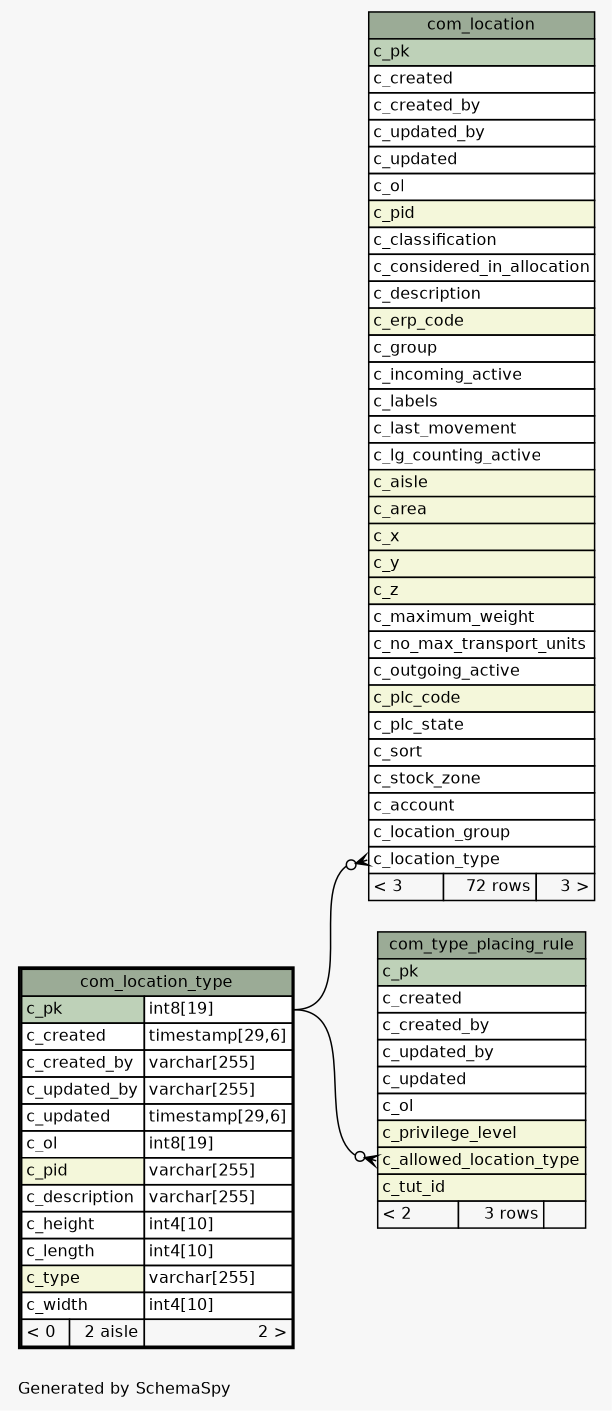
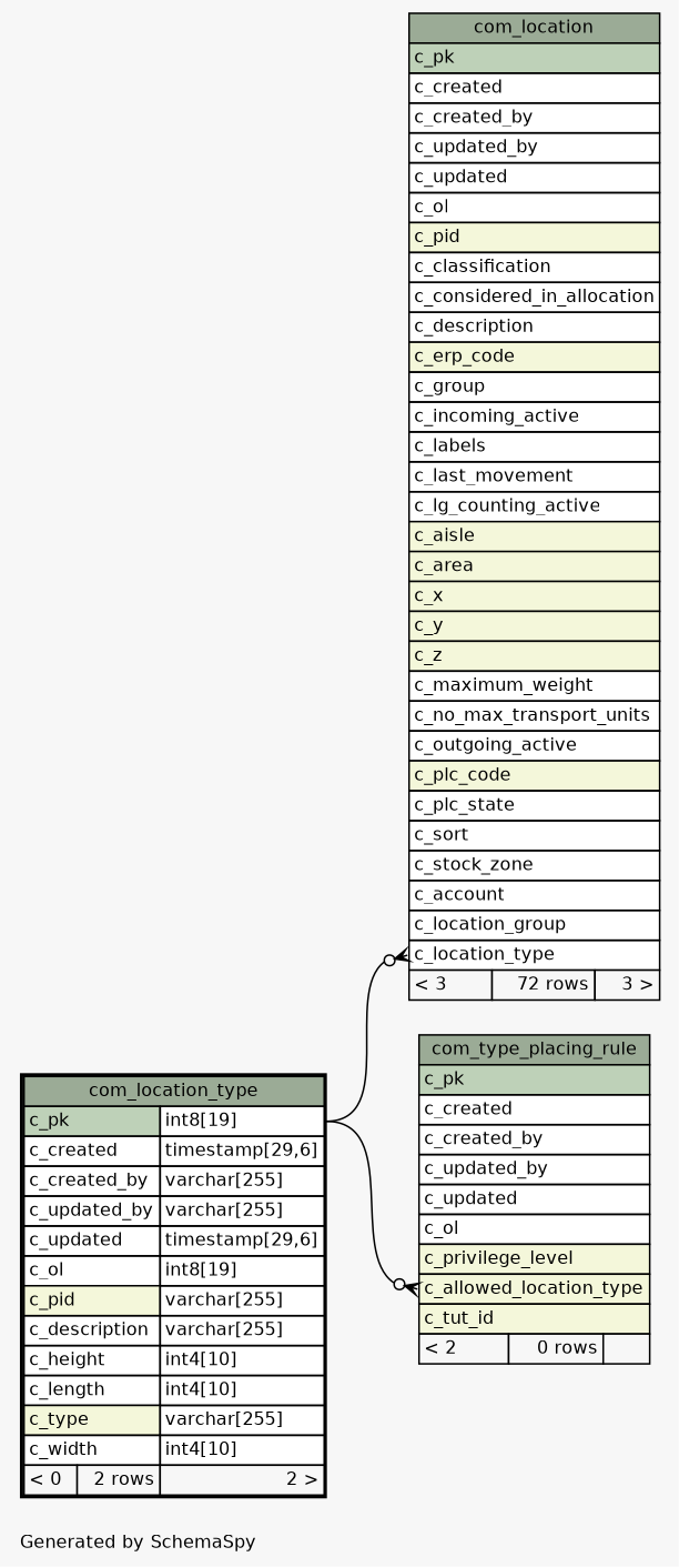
  digraph {
    bgcolor="#f7f7f7"
    fontname=Helvetica
    fontsize=11
    label="\nGenerated by SchemaSpy"
    labeljust=l
    nodesep=0.18
    rankdir=RL
    ranksep=0.46
    node [fontname=Helvetica fontsize=11 shape=plaintext]
    edge [arrowhead=none arrowsize=0.8 arrowtail=crowodot dir=back headport="c_pk.type:e"]
    n1 [label=<     <TABLE BORDER="0" CELLBORDER="1" CELLSPACING="0" BGCOLOR="#ffffff">       <TR><TD COLSPAN="3" BGCOLOR="#9bab96" ALIGN="CENTER">com_location</TD></TR>       <TR><TD PORT="c_pk" COLSPAN="3" BGCOLOR="#bed1b8" ALIGN="LEFT">c_pk</TD></TR>       <TR><TD PORT="c_created" COLSPAN="3" ALIGN="LEFT">c_created</TD></TR>       <TR><TD PORT="c_created_by" COLSPAN="3" ALIGN="LEFT">c_created_by</TD></TR>       <TR><TD PORT="c_updated_by" COLSPAN="3" ALIGN="LEFT">c_updated_by</TD></TR>       <TR><TD PORT="c_updated" COLSPAN="3" ALIGN="LEFT">c_updated</TD></TR>       <TR><TD PORT="c_ol" COLSPAN="3" ALIGN="LEFT">c_ol</TD></TR>       <TR><TD PORT="c_pid" COLSPAN="3" BGCOLOR="#f4f7da" ALIGN="LEFT">c_pid</TD></TR>       <TR><TD PORT="c_classification" COLSPAN="3" ALIGN="LEFT">c_classification</TD></TR>       <TR><TD PORT="c_considered_in_allocation" COLSPAN="3" ALIGN="LEFT">c_considered_in_allocation</TD></TR>       <TR><TD PORT="c_description" COLSPAN="3" ALIGN="LEFT">c_description</TD></TR>       <TR><TD PORT="c_erp_code" COLSPAN="3" BGCOLOR="#f4f7da" ALIGN="LEFT">c_erp_code</TD></TR>       <TR><TD PORT="c_group" COLSPAN="3" ALIGN="LEFT">c_group</TD></TR>       <TR><TD PORT="c_incoming_active" COLSPAN="3" ALIGN="LEFT">c_incoming_active</TD></TR>       <TR><TD PORT="c_labels" COLSPAN="3" ALIGN="LEFT">c_labels</TD></TR>       <TR><TD PORT="c_last_movement" COLSPAN="3" ALIGN="LEFT">c_last_movement</TD></TR>       <TR><TD PORT="c_lg_counting_active" COLSPAN="3" ALIGN="LEFT">c_lg_counting_active</TD></TR>       <TR><TD PORT="c_aisle" COLSPAN="3" BGCOLOR="#f4f7da" ALIGN="LEFT">c_aisle</TD></TR>       <TR><TD PORT="c_area" COLSPAN="3" BGCOLOR="#f4f7da" ALIGN="LEFT">c_area</TD></TR>       <TR><TD PORT="c_x" COLSPAN="3" BGCOLOR="#f4f7da" ALIGN="LEFT">c_x</TD></TR>       <TR><TD PORT="c_y" COLSPAN="3" BGCOLOR="#f4f7da" ALIGN="LEFT">c_y</TD></TR>       <TR><TD PORT="c_z" COLSPAN="3" BGCOLOR="#f4f7da" ALIGN="LEFT">c_z</TD></TR>       <TR><TD PORT="c_maximum_weight" COLSPAN="3" ALIGN="LEFT">c_maximum_weight</TD></TR>       <TR><TD PORT="c_no_max_transport_units" COLSPAN="3" ALIGN="LEFT">c_no_max_transport_units</TD></TR>       <TR><TD PORT="c_outgoing_active" COLSPAN="3" ALIGN="LEFT">c_outgoing_active</TD></TR>       <TR><TD PORT="c_plc_code" COLSPAN="3" BGCOLOR="#f4f7da" ALIGN="LEFT">c_plc_code</TD></TR>       <TR><TD PORT="c_plc_state" COLSPAN="3" ALIGN="LEFT">c_plc_state</TD></TR>       <TR><TD PORT="c_sort" COLSPAN="3" ALIGN="LEFT">c_sort</TD></TR>       <TR><TD PORT="c_stock_zone" COLSPAN="3" ALIGN="LEFT">c_stock_zone</TD></TR>       <TR><TD PORT="c_account" COLSPAN="3" ALIGN="LEFT">c_account</TD></TR>       <TR><TD PORT="c_location_group" COLSPAN="3" ALIGN="LEFT">c_location_group</TD></TR>       <TR><TD PORT="c_location_type" COLSPAN="3" ALIGN="LEFT">c_location_type</TD></TR>       <TR><TD ALIGN="LEFT" BGCOLOR="#f7f7f7">&lt; 3</TD><TD ALIGN="RIGHT" BGCOLOR="#f7f7f7">72 rows</TD><TD ALIGN="RIGHT" BGCOLOR="#f7f7f7">3 &gt;</TD></TR>     </TABLE>>]
-   n2 [label=<     <TABLE BORDER="2" CELLBORDER="1" CELLSPACING="0" BGCOLOR="#ffffff">       <TR><TD COLSPAN="3" BGCOLOR="#9bab96" ALIGN="CENTER">com_location_type</TD></TR>       <TR><TD PORT="c_pk" COLSPAN="2" BGCOLOR="#bed1b8" ALIGN="LEFT">c_pk</TD><TD PORT="c_pk.type" ALIGN="LEFT">int8[19]</TD></TR>       <TR><TD PORT="c_created" COLSPAN="2" ALIGN="LEFT">c_created</TD><TD PORT="c_created.type" ALIGN="LEFT">timestamp[29,6]</TD></TR>       <TR><TD PORT="c_created_by" COLSPAN="2" ALIGN="LEFT">c_created_by</TD><TD PORT="c_created_by.type" ALIGN="LEFT">varchar[255]</TD></TR>       <TR><TD PORT="c_updated_by" COLSPAN="2" ALIGN="LEFT">c_updated_by</TD><TD PORT="c_updated_by.type" ALIGN="LEFT">varchar[255]</TD></TR>       <TR><TD PORT="c_updated" COLSPAN="2" ALIGN="LEFT">c_updated</TD><TD PORT="c_updated.type" ALIGN="LEFT">timestamp[29,6]</TD></TR>       <TR><TD PORT="c_ol" COLSPAN="2" ALIGN="LEFT">c_ol</TD><TD PORT="c_ol.type" ALIGN="LEFT">int8[19]</TD></TR>       <TR><TD PORT="c_pid" COLSPAN="2" BGCOLOR="#f4f7da" ALIGN="LEFT">c_pid</TD><TD PORT="c_pid.type" ALIGN="LEFT">varchar[255]</TD></TR>       <TR><TD PORT="c_description" COLSPAN="2" ALIGN="LEFT">c_description</TD><TD PORT="c_description.type" ALIGN="LEFT">varchar[255]</TD></TR>       <TR><TD PORT="c_height" COLSPAN="2" ALIGN="LEFT">c_height</TD><TD PORT="c_height.type" ALIGN="LEFT">int4[10]</TD></TR>       <TR><TD PORT="c_length" COLSPAN="2" ALIGN="LEFT">c_length</TD><TD PORT="c_length.type" ALIGN="LEFT">int4[10]</TD></TR>       <TR><TD PORT="c_type" COLSPAN="2" BGCOLOR="#f4f7da" ALIGN="LEFT">c_type</TD><TD PORT="c_type.type" ALIGN="LEFT">varchar[255]</TD></TR>       <TR><TD PORT="c_width" COLSPAN="2" ALIGN="LEFT">c_width</TD><TD PORT="c_width.type" ALIGN="LEFT">int4[10]</TD></TR>       <TR><TD ALIGN="LEFT" BGCOLOR="#f7f7f7">&lt; 0</TD><TD ALIGN="RIGHT" BGCOLOR="#f7f7f7">2 aisle</TD><TD ALIGN="RIGHT" BGCOLOR="#f7f7f7">2 &gt;</TD></TR>     </TABLE>>]
-   n3 [label=<     <TABLE BORDER="0" CELLBORDER="1" CELLSPACING="0" BGCOLOR="#ffffff">       <TR><TD COLSPAN="3" BGCOLOR="#9bab96" ALIGN="CENTER">com_type_placing_rule</TD></TR>       <TR><TD PORT="c_pk" COLSPAN="3" BGCOLOR="#bed1b8" ALIGN="LEFT">c_pk</TD></TR>       <TR><TD PORT="c_created" COLSPAN="3" ALIGN="LEFT">c_created</TD></TR>       <TR><TD PORT="c_created_by" COLSPAN="3" ALIGN="LEFT">c_created_by</TD></TR>       <TR><TD PORT="c_updated_by" COLSPAN="3" ALIGN="LEFT">c_updated_by</TD></TR>       <TR><TD PORT="c_updated" COLSPAN="3" ALIGN="LEFT">c_updated</TD></TR>       <TR><TD PORT="c_ol" COLSPAN="3" ALIGN="LEFT">c_ol</TD></TR>       <TR><TD PORT="c_privilege_level" COLSPAN="3" BGCOLOR="#f4f7da" ALIGN="LEFT">c_privilege_level</TD></TR>       <TR><TD PORT="c_allowed_location_type" COLSPAN="3" BGCOLOR="#f4f7da" ALIGN="LEFT">c_allowed_location_type</TD></TR>       <TR><TD PORT="c_tut_id" COLSPAN="3" BGCOLOR="#f4f7da" ALIGN="LEFT">c_tut_id</TD></TR>       <TR><TD ALIGN="LEFT" BGCOLOR="#f7f7f7">&lt; 2</TD><TD ALIGN="RIGHT" BGCOLOR="#f7f7f7">3 rows</TD><TD ALIGN="RIGHT" BGCOLOR="#f7f7f7">  </TD></TR>     </TABLE>>]
+   n2 [label=<     <TABLE BORDER="2" CELLBORDER="1" CELLSPACING="0" BGCOLOR="#ffffff">       <TR><TD COLSPAN="3" BGCOLOR="#9bab96" ALIGN="CENTER">com_location_type</TD></TR>       <TR><TD PORT="c_pk" COLSPAN="2" BGCOLOR="#bed1b8" ALIGN="LEFT">c_pk</TD><TD PORT="c_pk.type" ALIGN="LEFT">int8[19]</TD></TR>       <TR><TD PORT="c_created" COLSPAN="2" ALIGN="LEFT">c_created</TD><TD PORT="c_created.type" ALIGN="LEFT">timestamp[29,6]</TD></TR>       <TR><TD PORT="c_created_by" COLSPAN="2" ALIGN="LEFT">c_created_by</TD><TD PORT="c_created_by.type" ALIGN="LEFT">varchar[255]</TD></TR>       <TR><TD PORT="c_updated_by" COLSPAN="2" ALIGN="LEFT">c_updated_by</TD><TD PORT="c_updated_by.type" ALIGN="LEFT">varchar[255]</TD></TR>       <TR><TD PORT="c_updated" COLSPAN="2" ALIGN="LEFT">c_updated</TD><TD PORT="c_updated.type" ALIGN="LEFT">timestamp[29,6]</TD></TR>       <TR><TD PORT="c_ol" COLSPAN="2" ALIGN="LEFT">c_ol</TD><TD PORT="c_ol.type" ALIGN="LEFT">int8[19]</TD></TR>       <TR><TD PORT="c_pid" COLSPAN="2" BGCOLOR="#f4f7da" ALIGN="LEFT">c_pid</TD><TD PORT="c_pid.type" ALIGN="LEFT">varchar[255]</TD></TR>       <TR><TD PORT="c_description" COLSPAN="2" ALIGN="LEFT">c_description</TD><TD PORT="c_description.type" ALIGN="LEFT">varchar[255]</TD></TR>       <TR><TD PORT="c_height" COLSPAN="2" ALIGN="LEFT">c_height</TD><TD PORT="c_height.type" ALIGN="LEFT">int4[10]</TD></TR>       <TR><TD PORT="c_length" COLSPAN="2" ALIGN="LEFT">c_length</TD><TD PORT="c_length.type" ALIGN="LEFT">int4[10]</TD></TR>       <TR><TD PORT="c_type" COLSPAN="2" BGCOLOR="#f4f7da" ALIGN="LEFT">c_type</TD><TD PORT="c_type.type" ALIGN="LEFT">varchar[255]</TD></TR>       <TR><TD PORT="c_width" COLSPAN="2" ALIGN="LEFT">c_width</TD><TD PORT="c_width.type" ALIGN="LEFT">int4[10]</TD></TR>       <TR><TD ALIGN="LEFT" BGCOLOR="#f7f7f7">&lt; 0</TD><TD ALIGN="RIGHT" BGCOLOR="#f7f7f7">2 rows</TD><TD ALIGN="RIGHT" BGCOLOR="#f7f7f7">2 &gt;</TD></TR>     </TABLE>>]
+   n3 [label=<     <TABLE BORDER="0" CELLBORDER="1" CELLSPACING="0" BGCOLOR="#ffffff">       <TR><TD COLSPAN="3" BGCOLOR="#9bab96" ALIGN="CENTER">com_type_placing_rule</TD></TR>       <TR><TD PORT="c_pk" COLSPAN="3" BGCOLOR="#bed1b8" ALIGN="LEFT">c_pk</TD></TR>       <TR><TD PORT="c_created" COLSPAN="3" ALIGN="LEFT">c_created</TD></TR>       <TR><TD PORT="c_created_by" COLSPAN="3" ALIGN="LEFT">c_created_by</TD></TR>       <TR><TD PORT="c_updated_by" COLSPAN="3" ALIGN="LEFT">c_updated_by</TD></TR>       <TR><TD PORT="c_updated" COLSPAN="3" ALIGN="LEFT">c_updated</TD></TR>       <TR><TD PORT="c_ol" COLSPAN="3" ALIGN="LEFT">c_ol</TD></TR>       <TR><TD PORT="c_privilege_level" COLSPAN="3" BGCOLOR="#f4f7da" ALIGN="LEFT">c_privilege_level</TD></TR>       <TR><TD PORT="c_allowed_location_type" COLSPAN="3" BGCOLOR="#f4f7da" ALIGN="LEFT">c_allowed_location_type</TD></TR>       <TR><TD PORT="c_tut_id" COLSPAN="3" BGCOLOR="#f4f7da" ALIGN="LEFT">c_tut_id</TD></TR>       <TR><TD ALIGN="LEFT" BGCOLOR="#f7f7f7">&lt; 2</TD><TD ALIGN="RIGHT" BGCOLOR="#f7f7f7">0 rows</TD><TD ALIGN="RIGHT" BGCOLOR="#f7f7f7">  </TD></TR>     </TABLE>>]
    n1 -> n2 [tailport="c_location_type:w"]
    n3 -> n2 [tailport="c_allowed_location_type:w"]
  }
